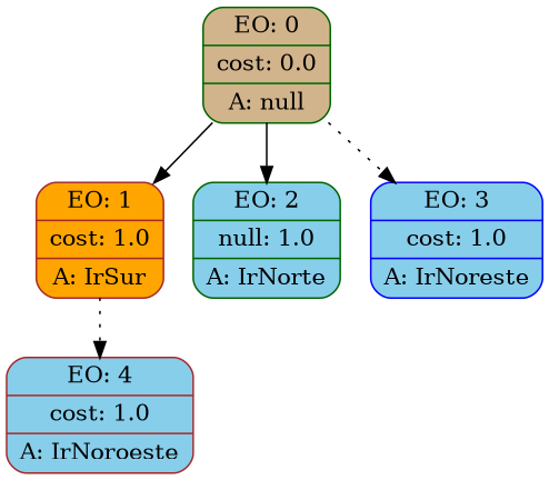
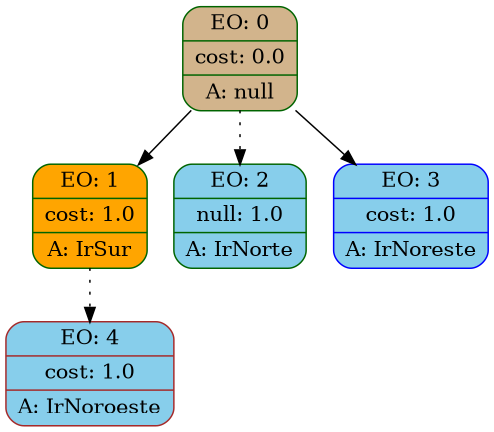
  digraph {
    node [color=darkgreen fillcolor=skyblue shape=Mrecord style=filled]
    edge [style=solid]
    n1 [fillcolor=tan label="{EO: 0|cost: 0.0|A: null}"]
-   n2 [color=brown fillcolor=orange label="{EO: 1|cost: 1.0|A: IrSur}"]
+   n2 [fillcolor=orange label="{EO: 1|cost: 1.0|A: IrSur}"]
    n3 [label="{EO: 2|null: 1.0|A: IrNorte}"]
    n4 [color=blue label="{EO: 3|cost: 1.0|A: IrNoreste}"]
    n5 [color=brown label="{EO: 4|cost: 1.0|A: IrNoroeste}"]
    n1 -> n2
-   n1 -> n3
-   n1 -> n4 [style=dotted]
+   n1 -> n3 [style=dotted]
+   n1 -> n4
    n2 -> n5 [style=dotted]
  }
